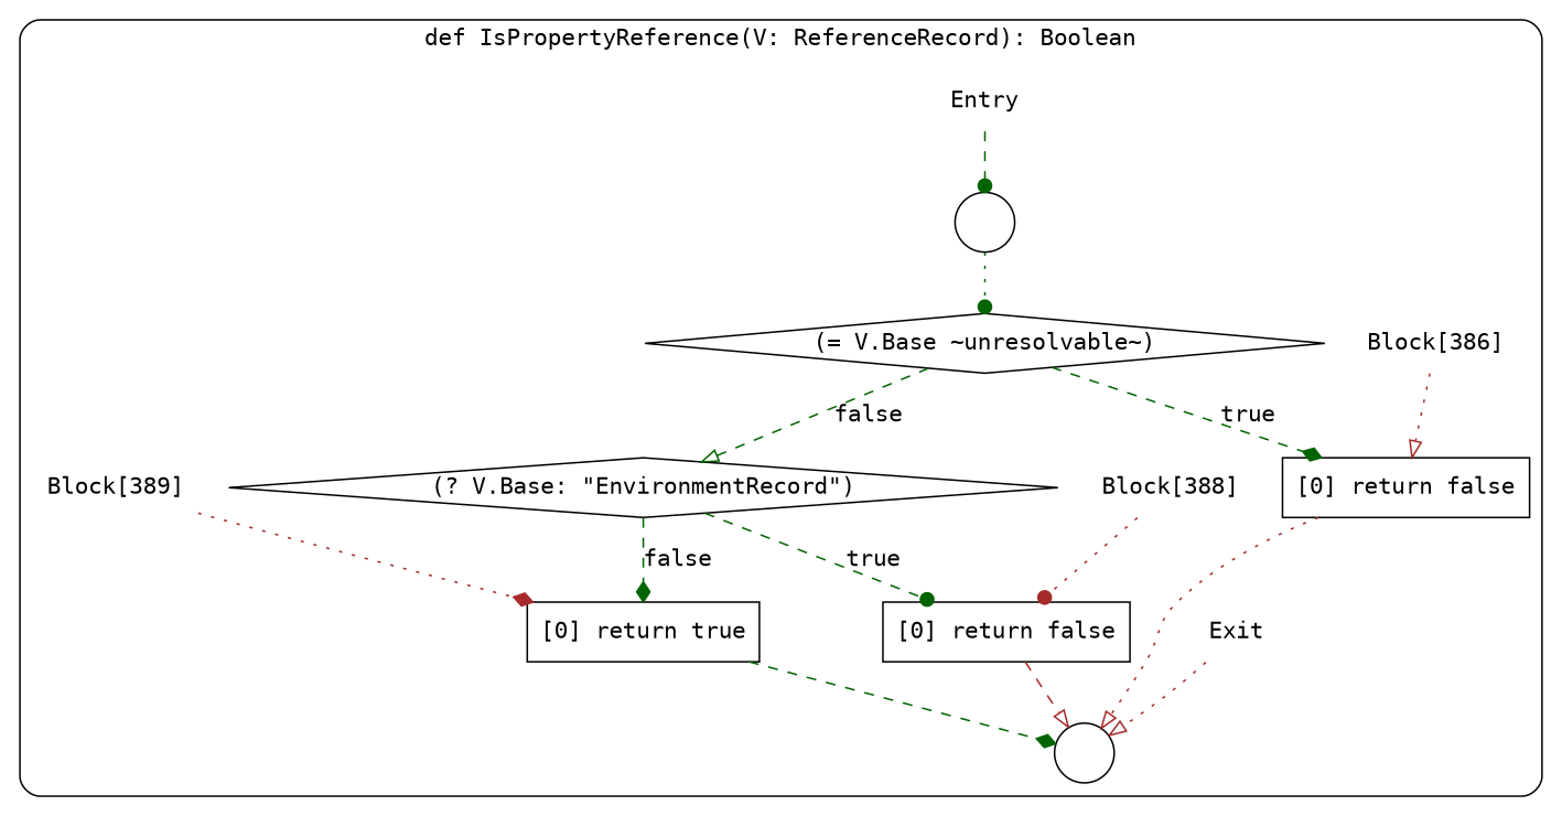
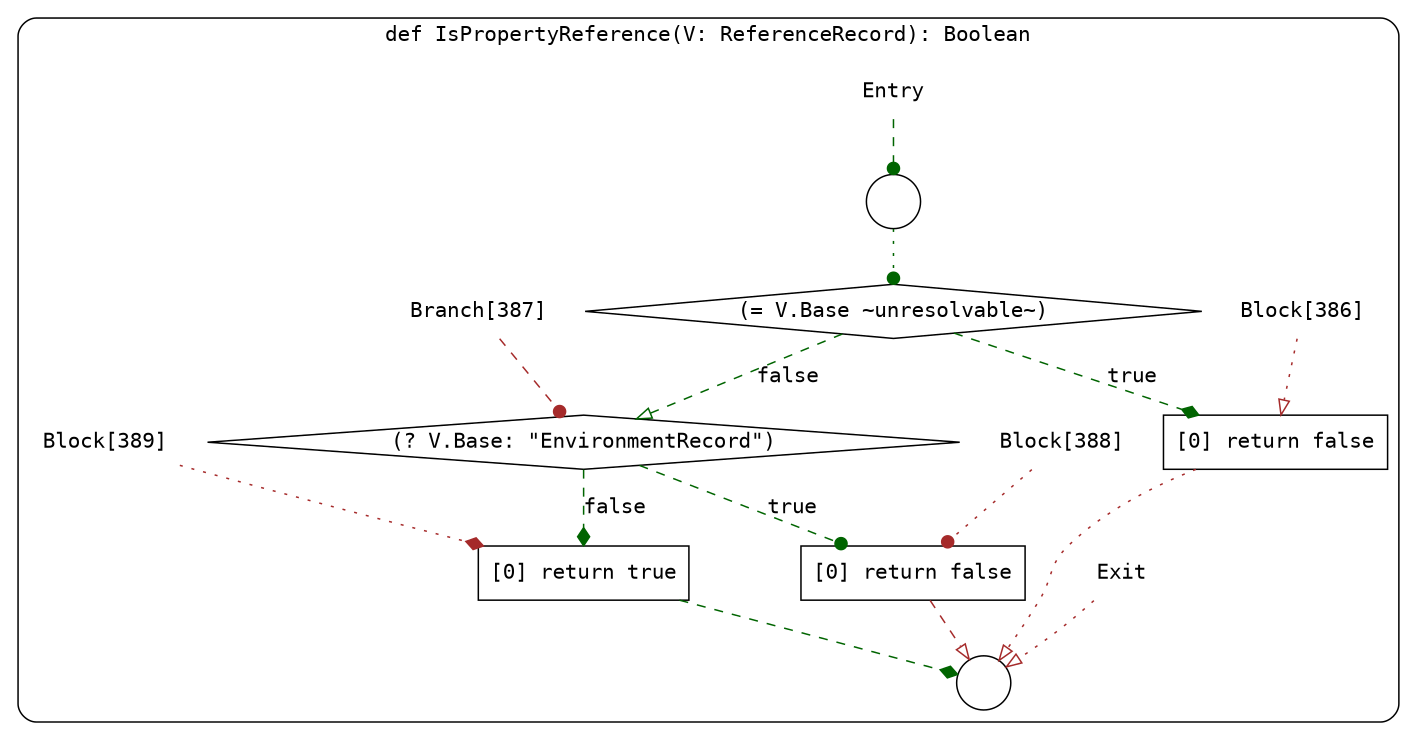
  digraph {
    fontname=Consolas
    node [fontname=Consolas shape=none color=black fillcolor=white style=filled]
    edge [arrowhead=dot color=darkgreen fontname=Consolas style=dashed]
    n1 [label=<<font color="black">Entry</font>> color="" fillcolor="" style=""]
    n2 [label=" " shape=circle]
    n3 [label=<<font color="black">(= V.Base ~unresolvable~)</font>> shape=diamond]
    n4 [label=<<font color="black">[0] return false<BR ALIGN="LEFT"/></font>> shape=box]
    n5 [label=<<font color="black">(? V.Base: &quot;EnvironmentRecord&quot;)</font>> shape=diamond]
    n6 [label=<<font color="black">Exit</font>> color="" fillcolor="" style=""]
    n7 [label=" " shape=circle]
    n8 [label=<<font color="black">[0] return false<BR ALIGN="LEFT"/></font>> shape=box]
    n9 [label=<<font color="black">[0] return true<BR ALIGN="LEFT"/></font>> shape=box]
    n10 [label=<<font color="black">Block[386]</font>> color="" fillcolor="" style=""]
+   n11 [label=<<font color="black">Branch[387]</font>> color="" fillcolor="" style=""]
    n12 [label=<<font color="black">Block[388]</font>> color="" fillcolor="" style=""]
    n13 [label=<<font color="black">Block[389]</font>> color="" fillcolor="" style=""]
    subgraph cluster_1 {
      label="def IsPropertyReference(V: ReferenceRecord): Boolean"
      style=rounded
      n1
      n2
      n3
      n4
      n5
      n6
      n7
      n8
      n9
      n10
+     n11
      n12
      n13
    }
    n1 -> n2
    n2 -> n3 [style=dotted]
    n3 -> n4 [arrowhead=diamond label=<<font color="black">true</font>>]
    n3 -> n5 [arrowhead=onormal label=<<font color="black">false</font>>]
    n4 -> n7 [arrowhead=onormal color=brown style=dotted]
    n5 -> n8 [label=<<font color="black">true</font>>]
    n5 -> n9 [arrowhead=diamond label=<<font color="black">false</font>>]
    n6 -> n7 [arrowhead=onormal color=brown style=dotted]
    n8 -> n7 [arrowhead=onormal color=brown]
    n9 -> n7 [arrowhead=diamond]
    n10 -> n4 [arrowhead=onormal color=brown style=dotted]
+   n11 -> n5 [color=brown]
    n12 -> n8 [color=brown style=dotted]
    n13 -> n9 [arrowhead=diamond color=brown style=dotted]
  }
